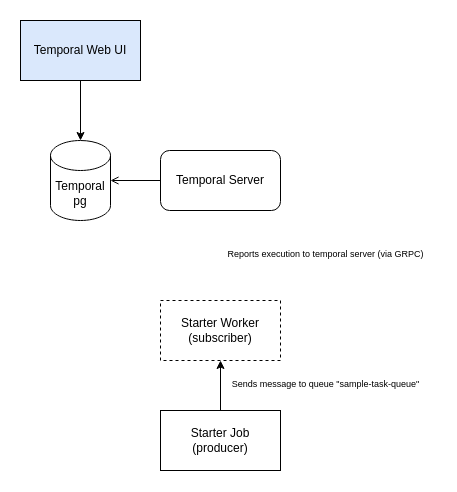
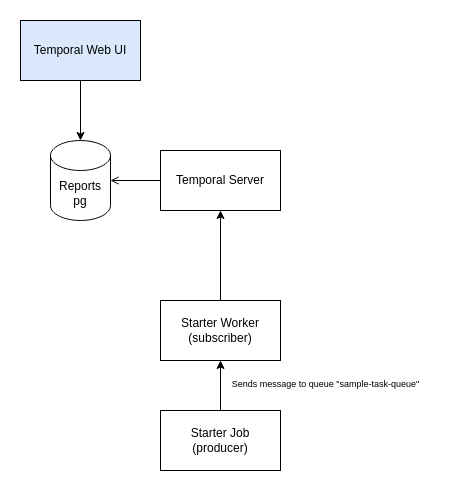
  <mxCell id="0" />
  <mxCell id="1" parent="0" />
- <mxCell id="2" value="Temporal Server" style="whiteSpace=wrap;html=1;fillColor=none;rounded=1;" vertex="1" parent="1"><mxGeometry x="160" y="150" width="120" height="60" as="geometry" /></mxCell>
- <mxCell id="3" value="Temporal&lt;div&gt;pg&lt;/div&gt;" style="shape=cylinder3;whiteSpace=wrap;html=1;boundedLbl=1;backgroundOutline=1;size=15;" vertex="1" parent="1"><mxGeometry x="50" y="140" width="60" height="80" as="geometry" /></mxCell>
+ <mxCell id="2" value="Temporal Server" style="rounded=0;whiteSpace=wrap;html=1;fillColor=none;" vertex="1" parent="1"><mxGeometry x="160" y="150" width="120" height="60" as="geometry" /></mxCell>
+ <mxCell id="3" value="Reports&lt;div&gt;pg&lt;/div&gt;" style="shape=cylinder3;whiteSpace=wrap;html=1;boundedLbl=1;backgroundOutline=1;size=15;" vertex="1" parent="1"><mxGeometry x="50" y="140" width="60" height="80" as="geometry" /></mxCell>
  <mxCell id="4" style="edgeStyle=orthogonalEdgeStyle;rounded=0;orthogonalLoop=1;jettySize=auto;html=1;entryX=1;entryY=0.5;entryDx=0;entryDy=0;entryPerimeter=0;endArrow=open;" edge="1" parent="1" source="2" target="3"><mxGeometry relative="1" as="geometry" /></mxCell>
  <mxCell id="5" style="edgeStyle=orthogonalEdgeStyle;rounded=0;orthogonalLoop=1;jettySize=auto;html=1;entryX=0.5;entryY=1;entryDx=0;entryDy=0;" edge="1" parent="1" source="6" target="8"><mxGeometry relative="1" as="geometry" /></mxCell>
  <mxCell id="6" value="Starter Job&lt;div&gt;(producer)&lt;/div&gt;" style="whiteSpace=wrap;html=1;fillColor=none;" vertex="1" parent="1"><mxGeometry x="160" y="410" width="120" height="60" as="geometry" /></mxCell>
- <mxCell id="8" value="Starter Worker (subscriber)" style="whiteSpace=wrap;html=1;dashed=1;" vertex="1" parent="1"><mxGeometry x="160" y="300" width="120" height="60" as="geometry" /></mxCell>
+ <mxCell id="7" style="edgeStyle=orthogonalEdgeStyle;rounded=0;orthogonalLoop=1;jettySize=auto;html=1;entryX=0.5;entryY=1;entryDx=0;entryDy=0;" edge="1" parent="1" source="8" target="2"><mxGeometry relative="1" as="geometry" /></mxCell>
+ <mxCell id="8" value="Starter Worker (subscriber)" style="whiteSpace=wrap;html=1;" vertex="1" parent="1"><mxGeometry x="160" y="300" width="120" height="60" as="geometry" /></mxCell>
  <mxCell id="9" value="&lt;font style=&quot;font-size: 9px; line-height: 100%;&quot;&gt;Sends message to queue &quot;sample-task-queue&quot;&lt;/font&gt;" style="text;html=1;align=center;verticalAlign=middle;resizable=0;points=[];autosize=1;strokeColor=none;fillColor=none;" vertex="1" parent="1"><mxGeometry x="220" y="368" width="210" height="30" as="geometry" /></mxCell>
- <mxCell id="10" value="&lt;font style=&quot;font-size: 9px;&quot;&gt;Reports execution to temporal server (via GRPC)&lt;/font&gt;" style="text;html=1;align=center;verticalAlign=middle;resizable=0;points=[];autosize=1;strokeColor=none;fillColor=none;" vertex="1" parent="1"><mxGeometry x="215" y="238" width="220" height="30" as="geometry" /></mxCell>
  <mxCell id="11" value="Temporal Web UI" style="whiteSpace=wrap;html=1;fillColor=#dae8fc;" vertex="1" parent="1"><mxGeometry x="20" y="20" width="120" height="60" as="geometry" /></mxCell>
  <mxCell id="12" style="edgeStyle=orthogonalEdgeStyle;rounded=0;orthogonalLoop=1;jettySize=auto;html=1;entryX=0.5;entryY=0;entryDx=0;entryDy=0;entryPerimeter=0;" edge="1" parent="1" source="11" target="3"><mxGeometry relative="1" as="geometry" /></mxCell>
